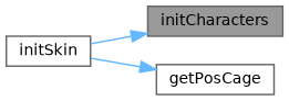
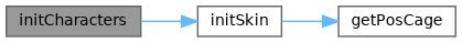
  digraph {
    rankdir=LR
    node [color=grey40 fillcolor=white fontname=Helvetica fontsize=10 shape=box style=filled]
    edge [color=steelblue1 fontname=Helvetica fontsize=10 labelfontname=Helvetica labelfontsize=10 style=solid]
    n1 [color=gray40 fillcolor=grey60 fontcolor=black height=0.2 label=initCharacters width=0.4]
    n2 [height=0.2 label=initSkin width=0.4]
    n3 [height=0.2 label=getPosCage width=0.4]
-   n2 -> n1
+   n1 -> n2
    n2 -> n3
  }
